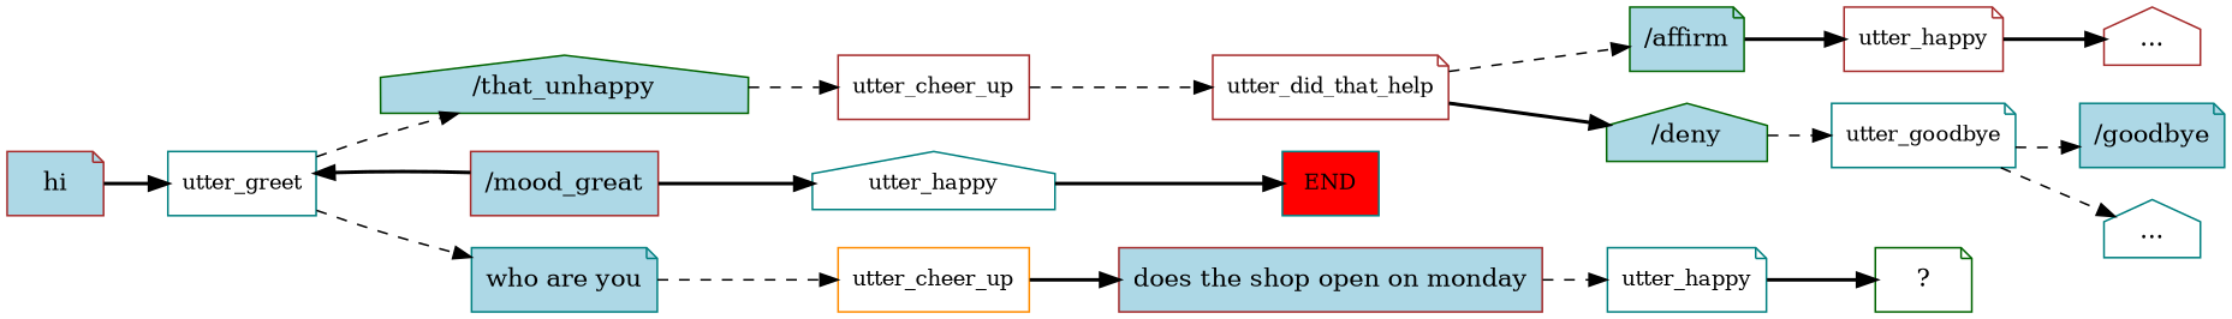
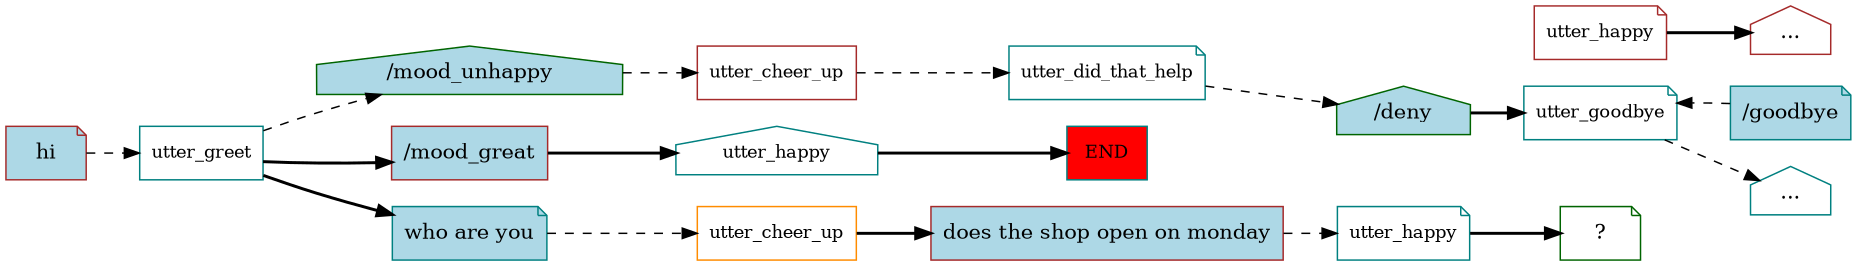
  digraph {
    rankdir=LR
    node [color=teal shape=note]
    edge [style=dashed]
    n1 [color=brown fillcolor=lightblue label=hi style=filled]
    n2 [fontsize=12 label=utter_greet shape=box]
    n3 [fillcolor=lightblue label="/goodbye" style=filled]
    n4 [fontsize=12 label=utter_goodbye]
    n5 [fillcolor=red fontsize=12 label=END shape=box style=filled]
-   n6 [color=darkgreen fillcolor=lightblue label="/that_unhappy" shape=house style=filled]
+   n6 [color=darkgreen fillcolor=lightblue label="/mood_unhappy" shape=house style=filled]
    n7 [color=brown fillcolor=lightblue label="/mood_great" shape=box style=filled]
    n8 [fillcolor=lightblue label="who\ are\ you" style=filled]
    n9 [color=brown fontsize=12 label=utter_cheer_up shape=box]
    n10 [fontsize=12 label=utter_happy shape=house]
    n11 [color=darkorange fontsize=12 label=utter_cheer_up shape=box]
-   n12 [color=brown fontsize=12 label=utter_did_that_help]
-   n13 [color=darkgreen fillcolor=lightblue label="/affirm" style=filled]
+   n12 [fontsize=12 label=utter_did_that_help]
    n14 [color=darkgreen fillcolor=lightblue label="/deny" shape=house style=filled]
    n15 [color=brown fontsize=12 label=utter_happy]
    n16 [color=brown label="..." shape=house]
    n17 [label="..." shape=house]
    n18 [color=brown fillcolor=lightblue label="does\ the\ shop\ open\ on\ monday" shape=box style=filled]
    n19 [fontsize=12 label=utter_happy]
    n20 [color=darkgreen label="  ?  "]
-   n1 -> n2 [style=bold]
+   n1 -> n2
    n2 -> n6
-   n7 -> n2 [style=bold]
-   n2 -> n8
-   n4 -> n3
+   n2 -> n7 [style=bold]
+   n2 -> n8 [style=bold]
+   n3 -> n4
    n4 -> n17
    n6 -> n9
    n7 -> n10 [style=bold]
    n8 -> n11
    n9 -> n12
    n10 -> n5 [style=bold]
    n11 -> n18 [style=bold]
-   n12 -> n13
-   n12 -> n14 [style=bold]
-   n13 -> n15 [style=bold]
-   n14 -> n4
+   n12 -> n14
+   n14 -> n4 [style=bold]
    n15 -> n16 [style=bold]
    n18 -> n19
    n19 -> n20 [style=bold]
  }
